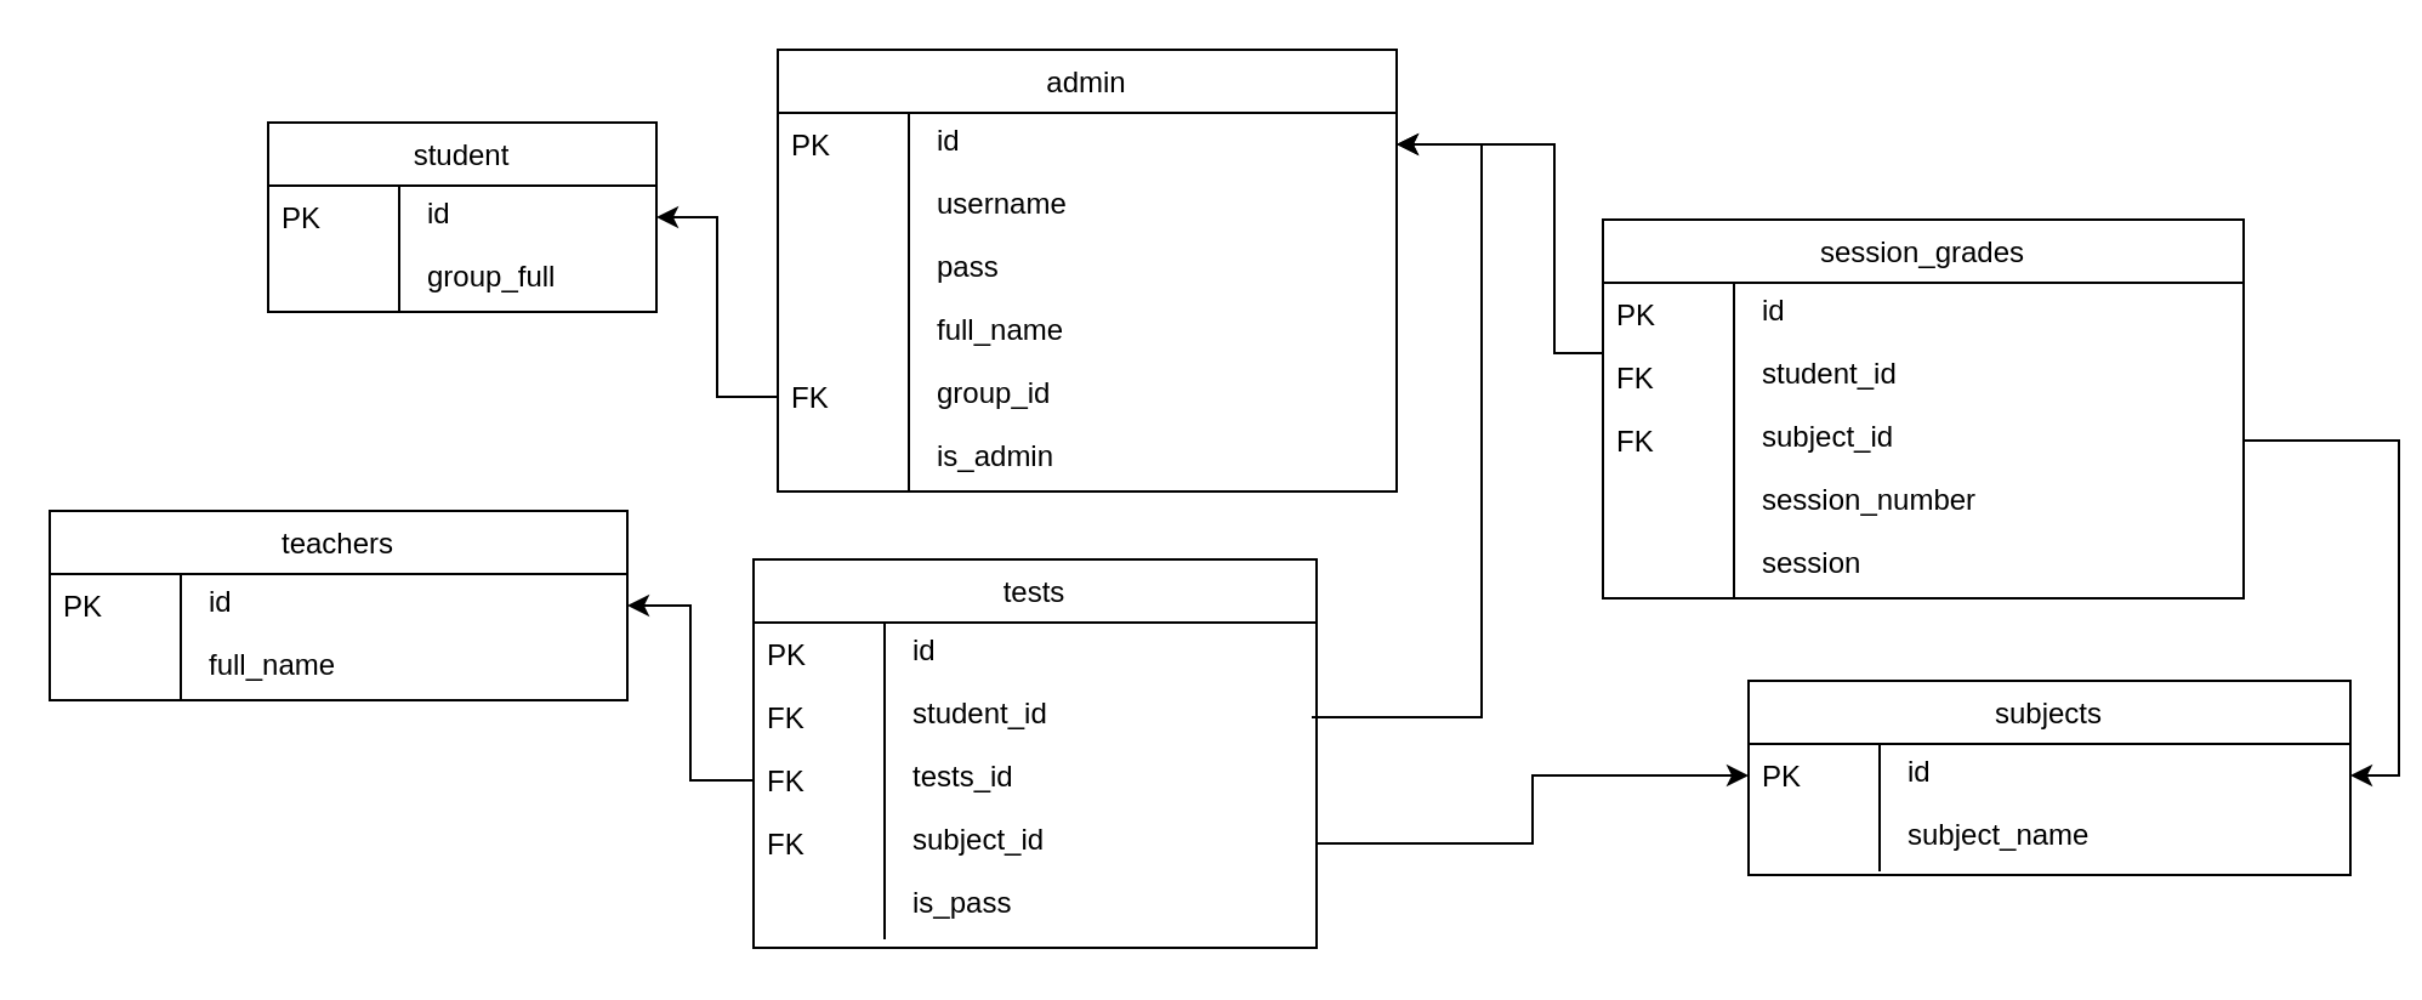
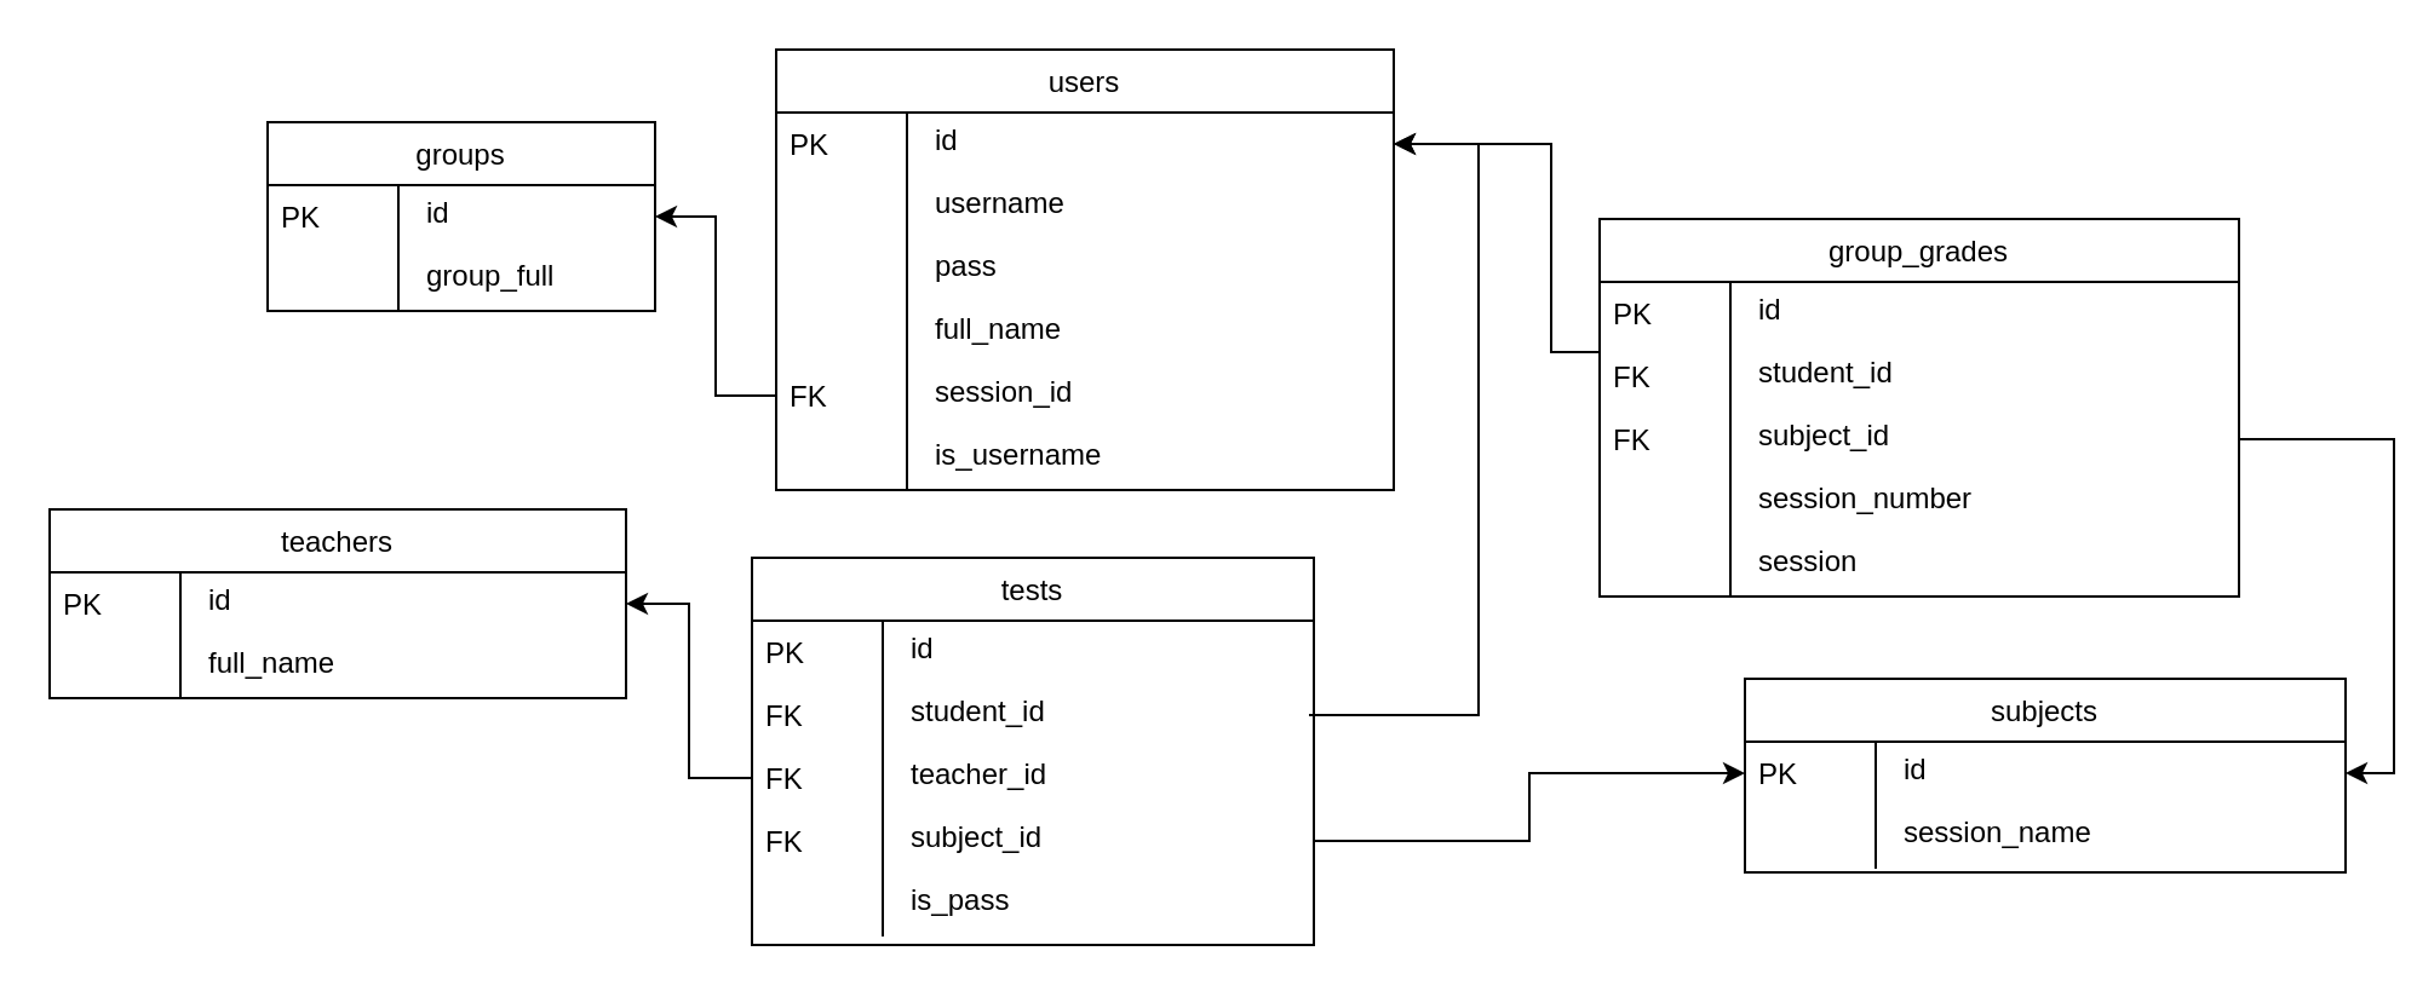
  <mxCell id="0" />
  <mxCell id="1" parent="0" />
- <mxCell id="2" value="student" style="swimlane;fontStyle=0;childLayout=stackLayout;horizontal=1;startSize=26;fillColor=default;horizontalStack=0;resizeParent=1;resizeLast=0;collapsible=1;marginBottom=0;swimlaneFillColor=default;align=center;" vertex="1" parent="1"><mxGeometry x="110" y="50" width="160" height="78" as="geometry" /></mxCell>
+ <mxCell id="2" value="groups" style="swimlane;fontStyle=0;childLayout=stackLayout;horizontal=1;startSize=26;fillColor=default;horizontalStack=0;resizeParent=1;resizeLast=0;collapsible=1;marginBottom=0;swimlaneFillColor=default;align=center;" vertex="1" parent="1"><mxGeometry x="110" y="50" width="160" height="78" as="geometry" /></mxCell>
  <mxCell id="3" value="id" style="shape=partialRectangle;top=0;left=0;right=0;bottom=0;align=left;verticalAlign=top;spacingTop=-2;fillColor=none;spacingLeft=64;spacingRight=4;overflow=hidden;rotatable=0;points=[[0,0.5],[1,0.5]];portConstraint=eastwest;dropTarget=0;" vertex="1" parent="2"><mxGeometry y="26" width="160" height="26" as="geometry" /></mxCell>
  <mxCell id="4" value="PK" style="shape=partialRectangle;top=0;left=0;bottom=0;fillColor=none;align=left;verticalAlign=middle;spacingLeft=4;spacingRight=4;overflow=hidden;rotatable=180;points=[];portConstraint=eastwest;part=1;" vertex="1" connectable="0" parent="3"><mxGeometry width="54" height="26" as="geometry" /></mxCell>
  <mxCell id="5" value="group_full" style="shape=partialRectangle;top=0;left=0;right=0;bottom=0;align=left;verticalAlign=top;spacingTop=-2;fillColor=none;spacingLeft=64;spacingRight=4;overflow=hidden;rotatable=0;points=[[0,0.5],[1,0.5]];portConstraint=eastwest;dropTarget=0;" vertex="1" parent="2"><mxGeometry y="52" width="160" height="26" as="geometry" /></mxCell>
  <mxCell id="6" value="" style="shape=partialRectangle;top=0;left=0;bottom=0;fillColor=none;align=left;verticalAlign=middle;spacingLeft=4;spacingRight=4;overflow=hidden;rotatable=180;points=[];portConstraint=eastwest;part=1;" vertex="1" connectable="0" parent="5"><mxGeometry width="54" height="26" as="geometry" /></mxCell>
- <mxCell id="7" value="admin" style="swimlane;fontStyle=0;childLayout=stackLayout;horizontal=1;startSize=26;fillColor=default;horizontalStack=0;resizeParent=1;resizeLast=0;collapsible=1;marginBottom=0;swimlaneFillColor=default;align=center;" vertex="1" parent="1"><mxGeometry x="320" y="20" width="255" height="182" as="geometry" /></mxCell>
+ <mxCell id="7" value="users" style="swimlane;fontStyle=0;childLayout=stackLayout;horizontal=1;startSize=26;fillColor=default;horizontalStack=0;resizeParent=1;resizeLast=0;collapsible=1;marginBottom=0;swimlaneFillColor=default;align=center;" vertex="1" parent="1"><mxGeometry x="320" y="20" width="255" height="182" as="geometry" /></mxCell>
  <mxCell id="8" value="id" style="shape=partialRectangle;top=0;left=0;right=0;bottom=0;align=left;verticalAlign=top;spacingTop=-2;fillColor=none;spacingLeft=64;spacingRight=4;overflow=hidden;rotatable=0;points=[[0,0.5],[1,0.5]];portConstraint=eastwest;dropTarget=0;" vertex="1" parent="7"><mxGeometry y="26" width="255" height="26" as="geometry" /></mxCell>
  <mxCell id="9" value="PK" style="shape=partialRectangle;top=0;left=0;bottom=0;fillColor=none;align=left;verticalAlign=middle;spacingLeft=4;spacingRight=4;overflow=hidden;rotatable=180;points=[];portConstraint=eastwest;part=1;" vertex="1" connectable="0" parent="8"><mxGeometry width="54" height="26" as="geometry" /></mxCell>
  <mxCell id="10" value="username" style="shape=partialRectangle;top=0;left=0;right=0;bottom=0;align=left;verticalAlign=top;spacingTop=-2;fillColor=none;spacingLeft=64;spacingRight=4;overflow=hidden;rotatable=0;points=[[0,0.5],[1,0.5]];portConstraint=eastwest;dropTarget=0;" vertex="1" parent="7"><mxGeometry y="52" width="255" height="26" as="geometry" /></mxCell>
  <mxCell id="11" value="" style="shape=partialRectangle;top=0;left=0;bottom=0;fillColor=none;align=left;verticalAlign=middle;spacingLeft=4;spacingRight=4;overflow=hidden;rotatable=180;points=[];portConstraint=eastwest;part=1;" vertex="1" connectable="0" parent="10"><mxGeometry width="54" height="26" as="geometry" /></mxCell>
  <mxCell id="12" value="pass" style="shape=partialRectangle;top=0;left=0;right=0;bottom=0;align=left;verticalAlign=top;spacingTop=-2;fillColor=none;spacingLeft=64;spacingRight=4;overflow=hidden;rotatable=0;points=[[0,0.5],[1,0.5]];portConstraint=eastwest;dropTarget=0;" vertex="1" parent="7"><mxGeometry y="78" width="255" height="26" as="geometry" /></mxCell>
  <mxCell id="13" value="" style="shape=partialRectangle;top=0;left=0;bottom=0;fillColor=none;align=left;verticalAlign=middle;spacingLeft=4;spacingRight=4;overflow=hidden;rotatable=180;points=[];portConstraint=eastwest;part=1;" vertex="1" connectable="0" parent="12"><mxGeometry width="54" height="26" as="geometry" /></mxCell>
  <mxCell id="14" value="full_name" style="shape=partialRectangle;top=0;left=0;right=0;bottom=0;align=left;verticalAlign=top;spacingTop=-2;fillColor=none;spacingLeft=64;spacingRight=4;overflow=hidden;rotatable=0;points=[[0,0.5],[1,0.5]];portConstraint=eastwest;dropTarget=0;" vertex="1" parent="7"><mxGeometry y="104" width="255" height="26" as="geometry" /></mxCell>
  <mxCell id="15" value="" style="shape=partialRectangle;top=0;left=0;bottom=0;fillColor=none;align=left;verticalAlign=middle;spacingLeft=4;spacingRight=4;overflow=hidden;rotatable=180;points=[];portConstraint=eastwest;part=1;" vertex="1" connectable="0" parent="14"><mxGeometry width="54" height="26" as="geometry" /></mxCell>
- <mxCell id="16" value="group_id" style="shape=partialRectangle;top=0;left=0;right=0;bottom=0;align=left;verticalAlign=top;spacingTop=-2;fillColor=none;spacingLeft=64;spacingRight=4;overflow=hidden;rotatable=0;points=[[0,0.5],[1,0.5]];portConstraint=eastwest;dropTarget=0;" vertex="1" parent="7"><mxGeometry y="130" width="255" height="26" as="geometry" /></mxCell>
+ <mxCell id="16" value="session_id" style="shape=partialRectangle;top=0;left=0;right=0;bottom=0;align=left;verticalAlign=top;spacingTop=-2;fillColor=none;spacingLeft=64;spacingRight=4;overflow=hidden;rotatable=0;points=[[0,0.5],[1,0.5]];portConstraint=eastwest;dropTarget=0;" vertex="1" parent="7"><mxGeometry y="130" width="255" height="26" as="geometry" /></mxCell>
  <mxCell id="17" value="FK" style="shape=partialRectangle;top=0;left=0;bottom=0;fillColor=none;align=left;verticalAlign=middle;spacingLeft=4;spacingRight=4;overflow=hidden;rotatable=180;points=[];portConstraint=eastwest;part=1;" vertex="1" connectable="0" parent="16"><mxGeometry width="54" height="26" as="geometry" /></mxCell>
- <mxCell id="18" value="is_admin" style="shape=partialRectangle;top=0;left=0;right=0;bottom=0;align=left;verticalAlign=top;spacingTop=-2;fillColor=none;spacingLeft=64;spacingRight=4;overflow=hidden;rotatable=0;points=[[0,0.5],[1,0.5]];portConstraint=eastwest;dropTarget=0;" vertex="1" parent="7"><mxGeometry y="156" width="255" height="26" as="geometry" /></mxCell>
+ <mxCell id="18" value="is_username" style="shape=partialRectangle;top=0;left=0;right=0;bottom=0;align=left;verticalAlign=top;spacingTop=-2;fillColor=none;spacingLeft=64;spacingRight=4;overflow=hidden;rotatable=0;points=[[0,0.5],[1,0.5]];portConstraint=eastwest;dropTarget=0;" vertex="1" parent="7"><mxGeometry y="156" width="255" height="26" as="geometry" /></mxCell>
  <mxCell id="19" value="" style="shape=partialRectangle;top=0;left=0;bottom=0;fillColor=none;align=left;verticalAlign=middle;spacingLeft=4;spacingRight=4;overflow=hidden;rotatable=180;points=[];portConstraint=eastwest;part=1;" vertex="1" connectable="0" parent="18"><mxGeometry width="54" height="26" as="geometry" /></mxCell>
  <mxCell id="20" value="teachers" style="swimlane;fontStyle=0;childLayout=stackLayout;horizontal=1;startSize=26;fillColor=default;horizontalStack=0;resizeParent=1;resizeLast=0;collapsible=1;marginBottom=0;swimlaneFillColor=default;align=center;" vertex="1" parent="1"><mxGeometry x="20" y="210" width="238" height="78" as="geometry" /></mxCell>
  <mxCell id="21" value="id" style="shape=partialRectangle;top=0;left=0;right=0;bottom=0;align=left;verticalAlign=top;spacingTop=-2;fillColor=none;spacingLeft=64;spacingRight=4;overflow=hidden;rotatable=0;points=[[0,0.5],[1,0.5]];portConstraint=eastwest;dropTarget=0;" vertex="1" parent="20"><mxGeometry y="26" width="238" height="26" as="geometry" /></mxCell>
  <mxCell id="22" value="PK" style="shape=partialRectangle;top=0;left=0;bottom=0;fillColor=none;align=left;verticalAlign=middle;spacingLeft=4;spacingRight=4;overflow=hidden;rotatable=180;points=[];portConstraint=eastwest;part=1;" vertex="1" connectable="0" parent="21"><mxGeometry width="54" height="26" as="geometry" /></mxCell>
  <mxCell id="23" value="full_name" style="shape=partialRectangle;top=0;left=0;right=0;bottom=0;align=left;verticalAlign=top;spacingTop=-2;fillColor=none;spacingLeft=64;spacingRight=4;overflow=hidden;rotatable=0;points=[[0,0.5],[1,0.5]];portConstraint=eastwest;dropTarget=0;" vertex="1" parent="20"><mxGeometry y="52" width="238" height="26" as="geometry" /></mxCell>
  <mxCell id="24" value="" style="shape=partialRectangle;top=0;left=0;bottom=0;fillColor=none;align=left;verticalAlign=middle;spacingLeft=4;spacingRight=4;overflow=hidden;rotatable=180;points=[];portConstraint=eastwest;part=1;" vertex="1" connectable="0" parent="23"><mxGeometry width="54" height="26" as="geometry" /></mxCell>
  <mxCell id="25" value="subjects" style="swimlane;fontStyle=0;childLayout=stackLayout;horizontal=1;startSize=26;fillColor=default;horizontalStack=0;resizeParent=1;resizeLast=0;collapsible=1;marginBottom=0;swimlaneFillColor=default;align=center;" vertex="1" parent="1"><mxGeometry x="720" y="280" width="248" height="80" as="geometry" /></mxCell>
  <mxCell id="26" value="id" style="shape=partialRectangle;top=0;left=0;right=0;bottom=0;align=left;verticalAlign=top;spacingTop=-2;fillColor=none;spacingLeft=64;spacingRight=4;overflow=hidden;rotatable=0;points=[[0,0.5],[1,0.5]];portConstraint=eastwest;dropTarget=0;" vertex="1" parent="25"><mxGeometry y="26" width="248" height="26" as="geometry" /></mxCell>
  <mxCell id="27" value="PK" style="shape=partialRectangle;top=0;left=0;bottom=0;fillColor=none;align=left;verticalAlign=middle;spacingLeft=4;spacingRight=4;overflow=hidden;rotatable=180;points=[];portConstraint=eastwest;part=1;" vertex="1" connectable="0" parent="26"><mxGeometry width="54" height="26" as="geometry" /></mxCell>
- <mxCell id="28" value="subject_name" style="shape=partialRectangle;top=0;left=0;right=0;bottom=0;align=left;verticalAlign=top;spacingTop=-2;fillColor=none;spacingLeft=64;spacingRight=4;overflow=hidden;rotatable=0;points=[[0,0.5],[1,0.5]];portConstraint=eastwest;dropTarget=0;" vertex="1" parent="25"><mxGeometry y="52" width="248" height="26" as="geometry" /></mxCell>
+ <mxCell id="28" value="session_name" style="shape=partialRectangle;top=0;left=0;right=0;bottom=0;align=left;verticalAlign=top;spacingTop=-2;fillColor=none;spacingLeft=64;spacingRight=4;overflow=hidden;rotatable=0;points=[[0,0.5],[1,0.5]];portConstraint=eastwest;dropTarget=0;" vertex="1" parent="25"><mxGeometry y="52" width="248" height="26" as="geometry" /></mxCell>
  <mxCell id="29" value="" style="shape=partialRectangle;top=0;left=0;bottom=0;fillColor=none;align=left;verticalAlign=middle;spacingLeft=4;spacingRight=4;overflow=hidden;rotatable=180;points=[];portConstraint=eastwest;part=1;" vertex="1" connectable="0" parent="28"><mxGeometry width="54" height="26" as="geometry" /></mxCell>
  <mxCell id="30" value="tests" style="swimlane;fontStyle=0;childLayout=stackLayout;horizontal=1;startSize=26;fillColor=default;horizontalStack=0;resizeParent=1;resizeLast=0;collapsible=1;marginBottom=0;swimlaneFillColor=default;align=center;" vertex="1" parent="1"><mxGeometry x="310" y="230" width="232" height="160" as="geometry" /></mxCell>
  <mxCell id="31" value="id" style="shape=partialRectangle;top=0;left=0;right=0;bottom=0;align=left;verticalAlign=top;spacingTop=-2;fillColor=none;spacingLeft=64;spacingRight=4;overflow=hidden;rotatable=0;points=[[0,0.5],[1,0.5]];portConstraint=eastwest;dropTarget=0;" vertex="1" parent="30"><mxGeometry y="26" width="232" height="26" as="geometry" /></mxCell>
  <mxCell id="32" value="PK" style="shape=partialRectangle;top=0;left=0;bottom=0;fillColor=none;align=left;verticalAlign=middle;spacingLeft=4;spacingRight=4;overflow=hidden;rotatable=180;points=[];portConstraint=eastwest;part=1;" vertex="1" connectable="0" parent="31"><mxGeometry width="54" height="26" as="geometry" /></mxCell>
  <mxCell id="33" value="student_id" style="shape=partialRectangle;top=0;left=0;right=0;bottom=0;align=left;verticalAlign=top;spacingTop=-2;fillColor=none;spacingLeft=64;spacingRight=4;overflow=hidden;rotatable=0;points=[[0,0.5],[1,0.5]];portConstraint=eastwest;dropTarget=0;" vertex="1" parent="30"><mxGeometry y="52" width="232" height="26" as="geometry" /></mxCell>
  <mxCell id="34" value="FK" style="shape=partialRectangle;top=0;left=0;bottom=0;fillColor=none;align=left;verticalAlign=middle;spacingLeft=4;spacingRight=4;overflow=hidden;rotatable=180;points=[];portConstraint=eastwest;part=1;" vertex="1" connectable="0" parent="33"><mxGeometry width="54" height="26" as="geometry" /></mxCell>
- <mxCell id="35" value="tests_id" style="shape=partialRectangle;top=0;left=0;right=0;bottom=0;align=left;verticalAlign=top;spacingTop=-2;fillColor=none;spacingLeft=64;spacingRight=4;overflow=hidden;rotatable=0;points=[[0,0.5],[1,0.5]];portConstraint=eastwest;dropTarget=0;" vertex="1" parent="30"><mxGeometry y="78" width="232" height="26" as="geometry" /></mxCell>
+ <mxCell id="35" value="teacher_id" style="shape=partialRectangle;top=0;left=0;right=0;bottom=0;align=left;verticalAlign=top;spacingTop=-2;fillColor=none;spacingLeft=64;spacingRight=4;overflow=hidden;rotatable=0;points=[[0,0.5],[1,0.5]];portConstraint=eastwest;dropTarget=0;" vertex="1" parent="30"><mxGeometry y="78" width="232" height="26" as="geometry" /></mxCell>
  <mxCell id="36" value="FK" style="shape=partialRectangle;top=0;left=0;bottom=0;fillColor=none;align=left;verticalAlign=middle;spacingLeft=4;spacingRight=4;overflow=hidden;rotatable=180;points=[];portConstraint=eastwest;part=1;" vertex="1" connectable="0" parent="35"><mxGeometry width="54" height="26" as="geometry" /></mxCell>
  <mxCell id="37" value="subject_id" style="shape=partialRectangle;top=0;left=0;right=0;bottom=0;align=left;verticalAlign=top;spacingTop=-2;fillColor=none;spacingLeft=64;spacingRight=4;overflow=hidden;rotatable=0;points=[[0,0.5],[1,0.5]];portConstraint=eastwest;dropTarget=0;" vertex="1" parent="30"><mxGeometry y="104" width="232" height="26" as="geometry" /></mxCell>
  <mxCell id="38" value="FK" style="shape=partialRectangle;top=0;left=0;bottom=0;fillColor=none;align=left;verticalAlign=middle;spacingLeft=4;spacingRight=4;overflow=hidden;rotatable=180;points=[];portConstraint=eastwest;part=1;" vertex="1" connectable="0" parent="37"><mxGeometry width="54" height="26" as="geometry" /></mxCell>
  <mxCell id="39" value="is_pass" style="shape=partialRectangle;top=0;left=0;right=0;bottom=0;align=left;verticalAlign=top;spacingTop=-2;fillColor=none;spacingLeft=64;spacingRight=4;overflow=hidden;rotatable=0;points=[[0,0.5],[1,0.5]];portConstraint=eastwest;dropTarget=0;" vertex="1" parent="30"><mxGeometry y="130" width="232" height="26" as="geometry" /></mxCell>
  <mxCell id="40" value="" style="shape=partialRectangle;top=0;left=0;bottom=0;fillColor=none;align=left;verticalAlign=middle;spacingLeft=4;spacingRight=4;overflow=hidden;rotatable=180;points=[];portConstraint=eastwest;part=1;" vertex="1" connectable="0" parent="39"><mxGeometry width="54" height="26" as="geometry" /></mxCell>
- <mxCell id="41" value="session_grades" style="swimlane;fontStyle=0;childLayout=stackLayout;horizontal=1;startSize=26;fillColor=default;horizontalStack=0;resizeParent=1;resizeLast=0;collapsible=1;marginBottom=0;swimlaneFillColor=default;align=center;" vertex="1" parent="1"><mxGeometry x="660" y="90" width="264" height="156" as="geometry" /></mxCell>
+ <mxCell id="41" value="group_grades" style="swimlane;fontStyle=0;childLayout=stackLayout;horizontal=1;startSize=26;fillColor=default;horizontalStack=0;resizeParent=1;resizeLast=0;collapsible=1;marginBottom=0;swimlaneFillColor=default;align=center;" vertex="1" parent="1"><mxGeometry x="660" y="90" width="264" height="156" as="geometry" /></mxCell>
  <mxCell id="42" value="id" style="shape=partialRectangle;top=0;left=0;right=0;bottom=0;align=left;verticalAlign=top;spacingTop=-2;fillColor=none;spacingLeft=64;spacingRight=4;overflow=hidden;rotatable=0;points=[[0,0.5],[1,0.5]];portConstraint=eastwest;dropTarget=0;" vertex="1" parent="41"><mxGeometry y="26" width="264" height="26" as="geometry" /></mxCell>
  <mxCell id="43" value="PK" style="shape=partialRectangle;top=0;left=0;bottom=0;fillColor=none;align=left;verticalAlign=middle;spacingLeft=4;spacingRight=4;overflow=hidden;rotatable=180;points=[];portConstraint=eastwest;part=1;" vertex="1" connectable="0" parent="42"><mxGeometry width="54" height="26" as="geometry" /></mxCell>
  <mxCell id="44" value="student_id" style="shape=partialRectangle;top=0;left=0;right=0;bottom=0;align=left;verticalAlign=top;spacingTop=-2;fillColor=none;spacingLeft=64;spacingRight=4;overflow=hidden;rotatable=0;points=[[0,0.5],[1,0.5]];portConstraint=eastwest;dropTarget=0;" vertex="1" parent="41"><mxGeometry y="52" width="264" height="26" as="geometry" /></mxCell>
  <mxCell id="45" value="FK" style="shape=partialRectangle;top=0;left=0;bottom=0;fillColor=none;align=left;verticalAlign=middle;spacingLeft=4;spacingRight=4;overflow=hidden;rotatable=180;points=[];portConstraint=eastwest;part=1;" vertex="1" connectable="0" parent="44"><mxGeometry width="54" height="26" as="geometry" /></mxCell>
  <mxCell id="46" value="subject_id" style="shape=partialRectangle;top=0;left=0;right=0;bottom=0;align=left;verticalAlign=top;spacingTop=-2;fillColor=none;spacingLeft=64;spacingRight=4;overflow=hidden;rotatable=0;points=[[0,0.5],[1,0.5]];portConstraint=eastwest;dropTarget=0;" vertex="1" parent="41"><mxGeometry y="78" width="264" height="26" as="geometry" /></mxCell>
  <mxCell id="47" value="FK" style="shape=partialRectangle;top=0;left=0;bottom=0;fillColor=none;align=left;verticalAlign=middle;spacingLeft=4;spacingRight=4;overflow=hidden;rotatable=180;points=[];portConstraint=eastwest;part=1;" vertex="1" connectable="0" parent="46"><mxGeometry width="54" height="26" as="geometry" /></mxCell>
  <mxCell id="48" value="session_number" style="shape=partialRectangle;top=0;left=0;right=0;bottom=0;align=left;verticalAlign=top;spacingTop=-2;fillColor=none;spacingLeft=64;spacingRight=4;overflow=hidden;rotatable=0;points=[[0,0.5],[1,0.5]];portConstraint=eastwest;dropTarget=0;" vertex="1" parent="41"><mxGeometry y="104" width="264" height="26" as="geometry" /></mxCell>
  <mxCell id="49" value="" style="shape=partialRectangle;top=0;left=0;bottom=0;fillColor=none;align=left;verticalAlign=middle;spacingLeft=4;spacingRight=4;overflow=hidden;rotatable=180;points=[];portConstraint=eastwest;part=1;" vertex="1" connectable="0" parent="48"><mxGeometry width="54" height="26" as="geometry" /></mxCell>
  <mxCell id="50" value="session" style="shape=partialRectangle;top=0;left=0;right=0;bottom=0;align=left;verticalAlign=top;spacingTop=-2;fillColor=none;spacingLeft=64;spacingRight=4;overflow=hidden;rotatable=0;points=[[0,0.5],[1,0.5]];portConstraint=eastwest;dropTarget=0;" vertex="1" parent="41"><mxGeometry y="130" width="264" height="26" as="geometry" /></mxCell>
  <mxCell id="51" value="" style="shape=partialRectangle;top=0;left=0;bottom=0;fillColor=none;align=left;verticalAlign=middle;spacingLeft=4;spacingRight=4;overflow=hidden;rotatable=180;points=[];portConstraint=eastwest;part=1;" vertex="1" connectable="0" parent="50"><mxGeometry width="54" height="26" as="geometry" /></mxCell>
  <mxCell id="52" style="edgeStyle=orthogonalEdgeStyle;rounded=0;orthogonalLoop=1;jettySize=auto;html=1;entryX=1;entryY=0.5;entryDx=0;entryDy=0;" edge="1" parent="1" source="16" target="3"><mxGeometry relative="1" as="geometry" /></mxCell>
  <mxCell id="53" style="edgeStyle=orthogonalEdgeStyle;rounded=0;orthogonalLoop=1;jettySize=auto;html=1;entryX=1;entryY=0.5;entryDx=0;entryDy=0;" edge="1" parent="1" source="44" target="8"><mxGeometry relative="1" as="geometry"><Array as="points"><mxPoint x="640" y="145" /><mxPoint x="640" y="59" /></Array></mxGeometry></mxCell>
  <mxCell id="54" style="edgeStyle=orthogonalEdgeStyle;rounded=0;orthogonalLoop=1;jettySize=auto;html=1;entryX=1;entryY=0.5;entryDx=0;entryDy=0;" edge="1" parent="1" source="46" target="26"><mxGeometry relative="1" as="geometry" /></mxCell>
  <mxCell id="55" style="edgeStyle=orthogonalEdgeStyle;rounded=0;orthogonalLoop=1;jettySize=auto;html=1;" edge="1" parent="1" source="35" target="21"><mxGeometry relative="1" as="geometry" /></mxCell>
  <mxCell id="56" style="edgeStyle=orthogonalEdgeStyle;rounded=0;orthogonalLoop=1;jettySize=auto;html=1;entryX=0;entryY=0.5;entryDx=0;entryDy=0;" edge="1" parent="1" source="37" target="26"><mxGeometry relative="1" as="geometry" /></mxCell>
  <mxCell id="57" style="edgeStyle=orthogonalEdgeStyle;rounded=0;orthogonalLoop=1;jettySize=auto;html=1;entryX=1;entryY=0.5;entryDx=0;entryDy=0;" edge="1" parent="1" target="8"><mxGeometry relative="1" as="geometry"><mxPoint x="540" y="295" as="sourcePoint" /><Array as="points"><mxPoint x="610" y="295" /><mxPoint x="610" y="59" /></Array></mxGeometry></mxCell>
